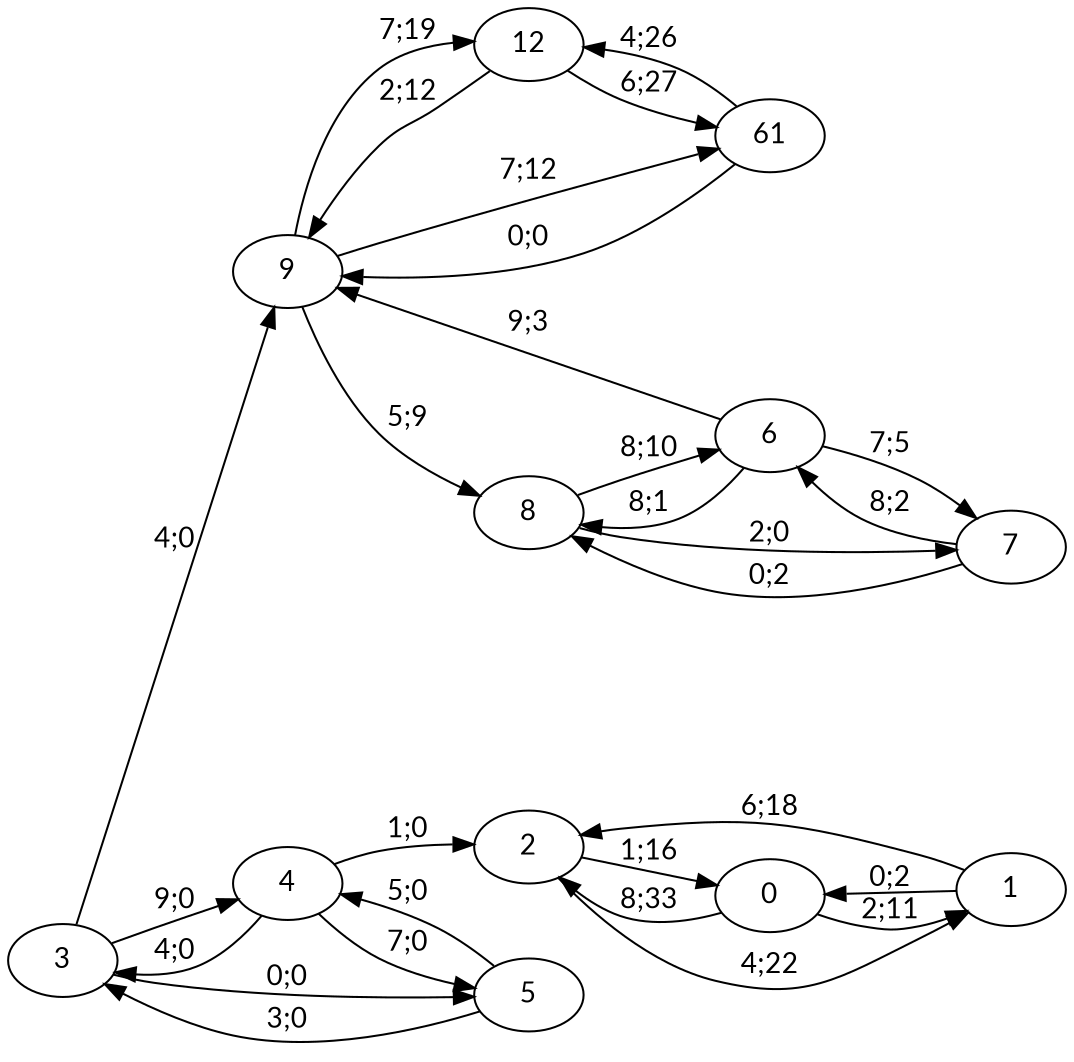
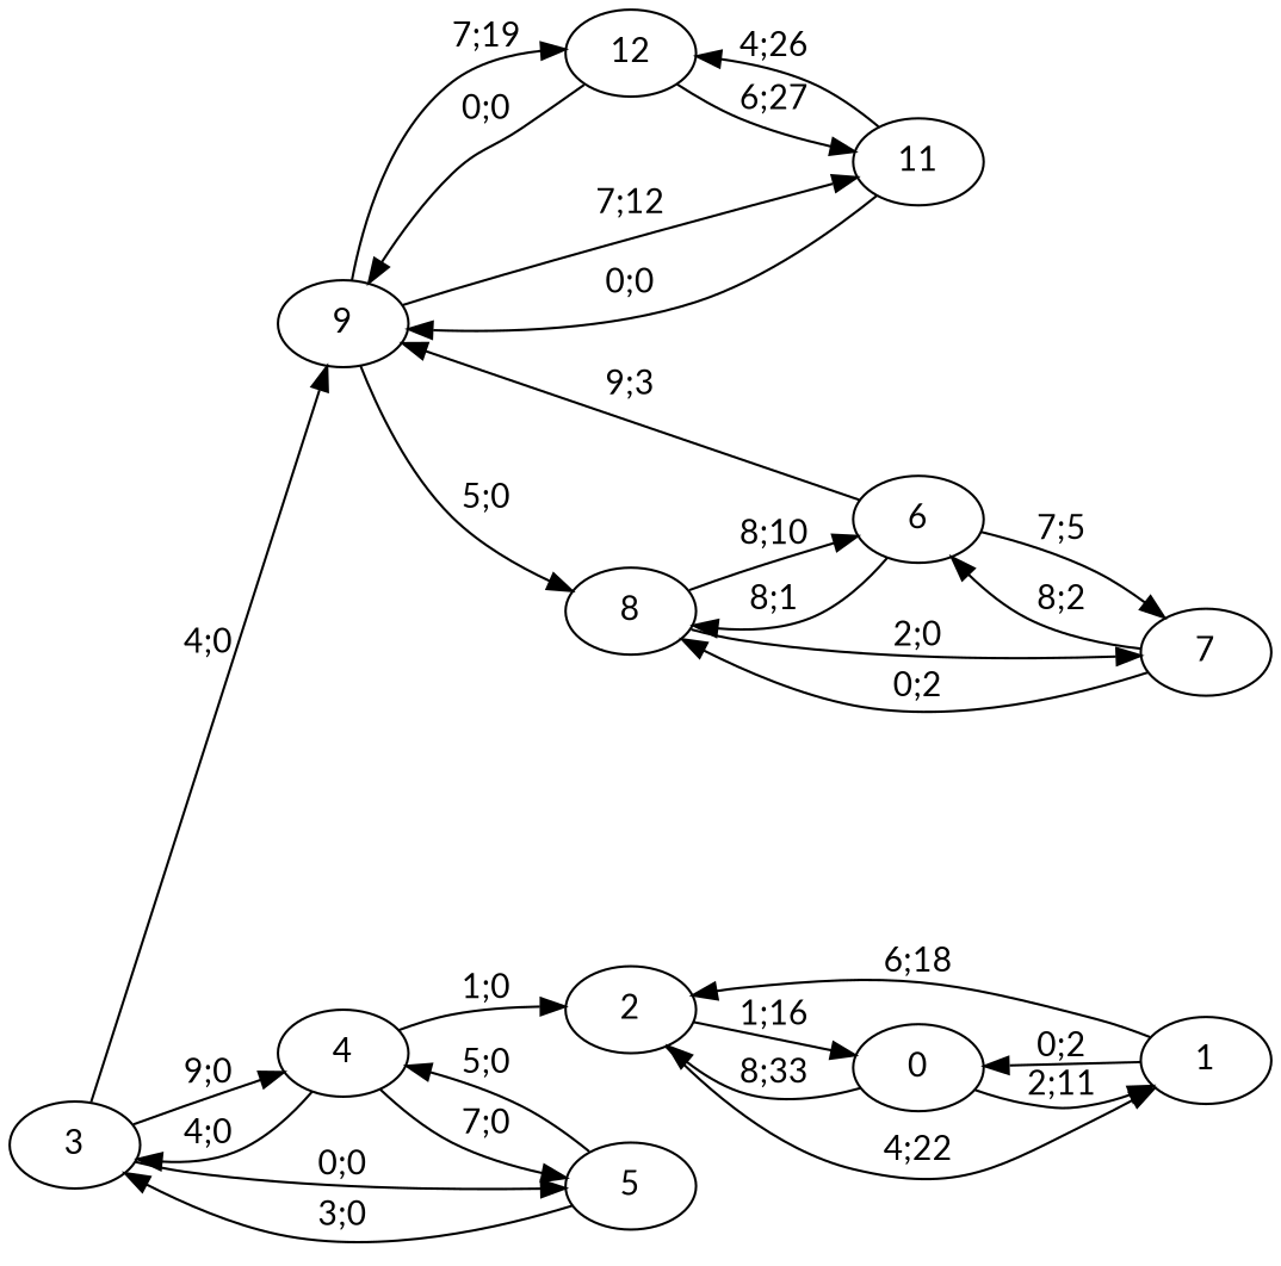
  digraph {
    fontname=Lato
    rankdir=LR
    node [fontname=Lato]
    edge [color=black fontname=Lato]
    9
    8
    n3 [label=12]
-   11 [label=61]
+   11
    6
    7
    3
    4
    5
    2
    0
    1
-   9 -> 8 [label="5;9"]
+   9 -> 8 [label="5;0"]
    9 -> n3 [label="7;19"]
    9 -> 11 [label="7;12"]
    8 -> 6 [label="8;10"]
    8 -> 7 [label="2;0"]
-   n3 -> 9 [label="2;12"]
+   n3 -> 9 [label="0;0"]
    n3 -> 11 [label="6;27"]
    11 -> 9 [label="0;0"]
    11 -> n3 [label="4;26"]
    6 -> 9 [label="9;3"]
    6 -> 8 [label="8;1"]
    6 -> 7 [label="7;5"]
    7 -> 8 [label="0;2"]
    7 -> 6 [label="8;2"]
    3 -> 9 [label="4;0"]
    3 -> 4 [label="9;0"]
    3 -> 5 [label="0;0"]
    4 -> 3 [label="4;0"]
    4 -> 5 [label="7;0"]
    4 -> 2 [label="1;0"]
    5 -> 3 [label="3;0"]
    5 -> 4 [label="5;0"]
    2 -> 0 [label="1;16"]
    2 -> 1 [label="4;22"]
    0 -> 2 [label="8;33"]
    0 -> 1 [label="2;11"]
    1 -> 2 [label="6;18"]
    1 -> 0 [label="0;2"]
  }
